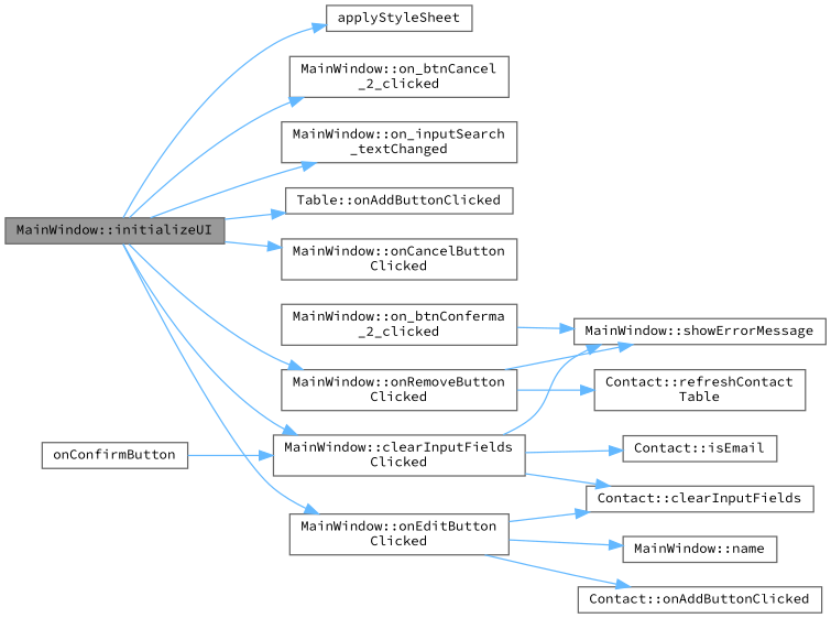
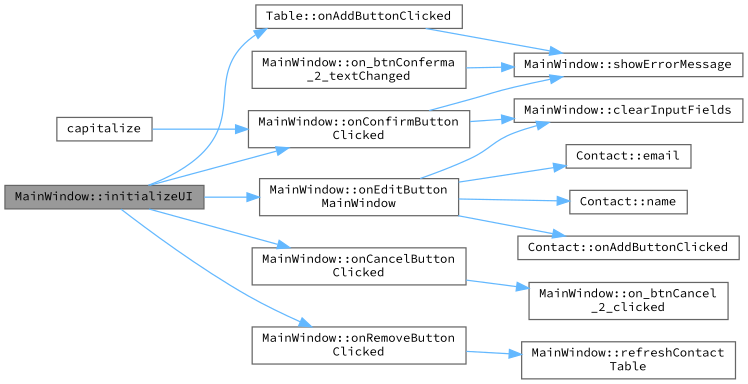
  digraph {
    fontname="Source Code Pro"
    rankdir=LR
    node [color=grey40 fillcolor=white fontname="Source Code Pro" fontsize=10 shape=box style=filled]
    edge [color=steelblue1 fontname="Source Code Pro" fontsize=10 labelfontname=Helvetica labelfontsize=10 style=solid]
    n1 [color=gray40 fillcolor=grey60 fontcolor=black height=0.2 label="MainWindow::initializeUI" width=0.4]
-   n2 [height=0.2 label=applyStyleSheet width=0.4]
    n3 [height=0.2 label="MainWindow::on_btnCancel\l_2_clicked" width=0.4]
-   n4 [height=0.2 label="MainWindow::on_inputSearch\l_textChanged" width=0.4]
    n5 [height=0.2 label="Table::onAddButtonClicked" width=0.4]
    n6 [height=0.2 label="MainWindow::onCancelButton\lClicked" width=0.4]
-   n7 [height=0.2 label="MainWindow::clearInputFields\lClicked" width=0.4]
-   n8 [height=0.2 label="MainWindow::onEditButton\lClicked" width=0.4]
+   n7 [height=0.2 label="MainWindow::onConfirmButton\lClicked" width=0.4]
+   n8 [height=0.2 label="MainWindow::onEditButton\lMainWindow" width=0.4]
    n9 [height=0.2 label="MainWindow::onRemoveButton\lClicked" width=0.4]
-   n10 [height=0.2 label="MainWindow::on_btnConferma\l_2_clicked" width=0.4]
+   n10 [height=0.2 label="MainWindow::on_btnConferma\l_2_textChanged" width=0.4]
    n11 [height=0.2 label="MainWindow::showErrorMessage" width=0.4]
-   n12 [height=0.2 label="Contact::clearInputFields" width=0.4]
-   n13 [height=0.2 label="Contact::isEmail" width=0.4]
-   n15 [height=0.2 label="MainWindow::name" width=0.4]
+   n12 [height=0.2 label="MainWindow::clearInputFields" width=0.4]
+   n14 [height=0.2 label="Contact::email" width=0.4]
+   n15 [height=0.2 label="Contact::name" width=0.4]
    n16 [height=0.2 label="Contact::onAddButtonClicked" width=0.4]
-   n17 [height=0.2 label="Contact::refreshContact\lTable" width=0.4]
-   n18 [height=0.2 label=onConfirmButton width=0.4]
-   n1 -> n2
-   n1 -> n3
-   n1 -> n4
+   n17 [height=0.2 label="MainWindow::refreshContact\lTable" width=0.4]
+   n18 [height=0.2 label=capitalize width=0.4]
+   n6 -> n3
    n1 -> n5
    n1 -> n6
    n1 -> n7
    n1 -> n8
    n1 -> n9
    n7 -> n11
    n7 -> n12
-   n7 -> n13
    n8 -> n12
+   n8 -> n14
    n8 -> n15
    n8 -> n16
-   n9 -> n11
+   n5 -> n11
    n9 -> n17
    n10 -> n11
    n18 -> n7
  }
